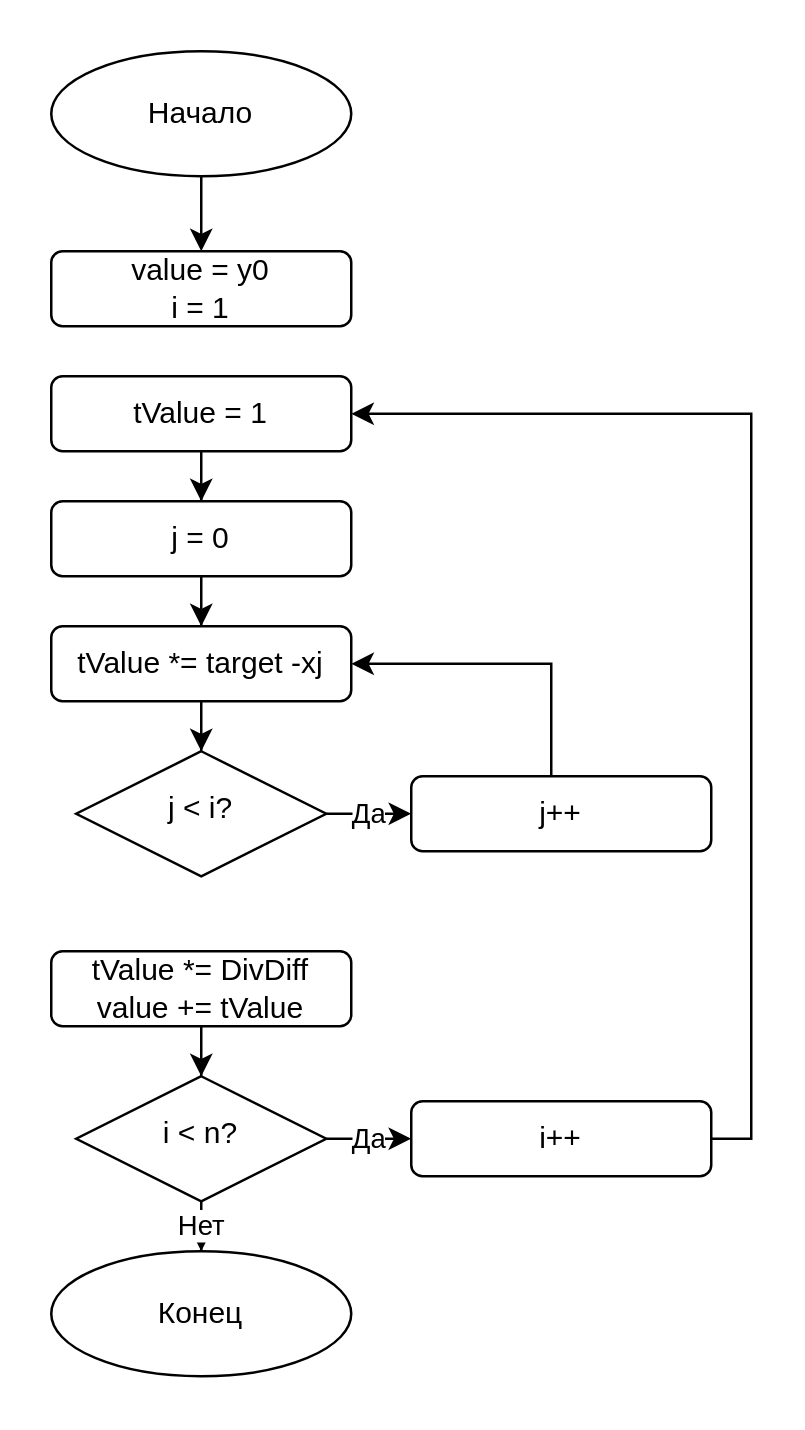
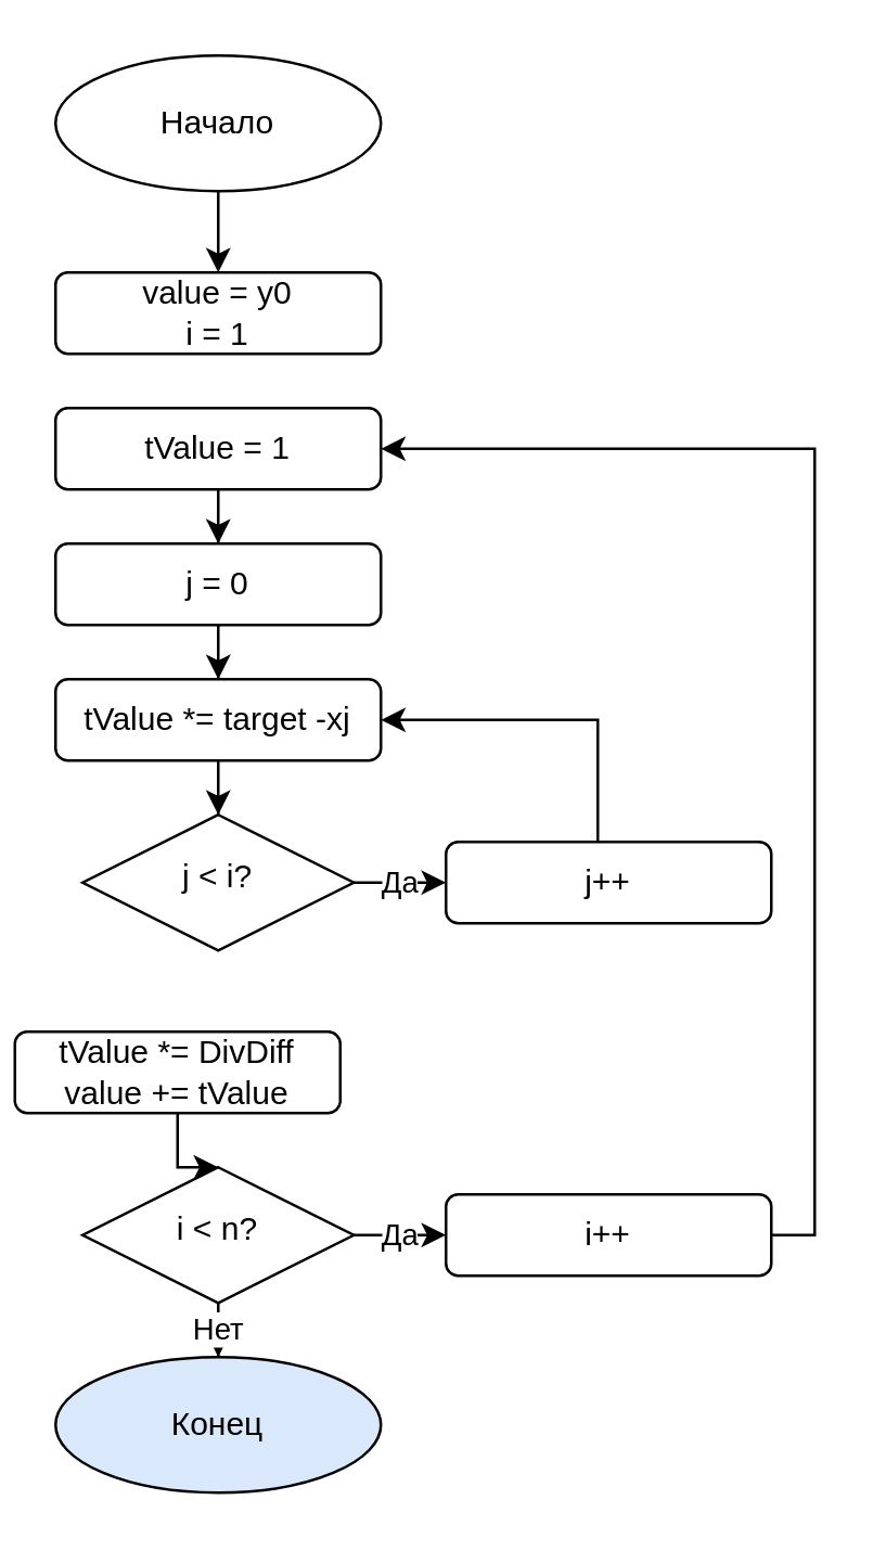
  <mxCell id="0" />
  <mxCell id="1" parent="0" />
  <mxCell id="2" value="Да" style="edgeStyle=orthogonalEdgeStyle;rounded=0;orthogonalLoop=1;jettySize=auto;html=1;entryX=0;entryY=0.5;entryDx=0;entryDy=0;" edge="1" parent="1" source="3" target="14"><mxGeometry relative="1" as="geometry" /></mxCell>
  <mxCell id="3" value="j &amp;lt; i?" style="rhombus;whiteSpace=wrap;html=1;shadow=0;fontFamily=Helvetica;fontSize=12;align=center;strokeWidth=1;spacing=6;spacingTop=-4;" parent="1" vertex="1"><mxGeometry x="30" y="300" width="100" height="50" as="geometry" /></mxCell>
  <mxCell id="4" style="edgeStyle=orthogonalEdgeStyle;rounded=0;orthogonalLoop=1;jettySize=auto;html=1;entryX=0.5;entryY=0;entryDx=0;entryDy=0;" edge="1" parent="1" source="5" target="6"><mxGeometry relative="1" as="geometry" /></mxCell>
  <mxCell id="5" value="Начало" style="ellipse;whiteSpace=wrap;html=1;" vertex="1" parent="1"><mxGeometry x="20" y="20" width="120" height="50" as="geometry" /></mxCell>
  <mxCell id="6" value="value = y0&lt;div&gt;i = 1&lt;/div&gt;" style="rounded=1;whiteSpace=wrap;html=1;" vertex="1" parent="1"><mxGeometry x="20" y="100" width="120" height="30" as="geometry" /></mxCell>
  <mxCell id="7" style="edgeStyle=orthogonalEdgeStyle;rounded=0;orthogonalLoop=1;jettySize=auto;html=1;entryX=0.5;entryY=0;entryDx=0;entryDy=0;" edge="1" parent="1" source="8" target="10"><mxGeometry relative="1" as="geometry" /></mxCell>
  <mxCell id="8" value="tValue = 1" style="rounded=1;whiteSpace=wrap;html=1;" vertex="1" parent="1"><mxGeometry x="20" y="150" width="120" height="30" as="geometry" /></mxCell>
  <mxCell id="9" style="edgeStyle=orthogonalEdgeStyle;rounded=0;orthogonalLoop=1;jettySize=auto;html=1;entryX=0.5;entryY=0;entryDx=0;entryDy=0;" edge="1" parent="1" source="10" target="12"><mxGeometry relative="1" as="geometry" /></mxCell>
  <mxCell id="10" value="j = 0" style="rounded=1;whiteSpace=wrap;html=1;" vertex="1" parent="1"><mxGeometry x="20" y="200" width="120" height="30" as="geometry" /></mxCell>
  <mxCell id="11" style="edgeStyle=orthogonalEdgeStyle;rounded=0;orthogonalLoop=1;jettySize=auto;html=1;entryX=0.5;entryY=0;entryDx=0;entryDy=0;" edge="1" parent="1" source="12" target="3"><mxGeometry relative="1" as="geometry" /></mxCell>
  <mxCell id="12" value="tValue *= target -xj" style="rounded=1;whiteSpace=wrap;html=1;" vertex="1" parent="1"><mxGeometry x="20" y="250" width="120" height="30" as="geometry" /></mxCell>
  <mxCell id="13" style="edgeStyle=orthogonalEdgeStyle;rounded=0;orthogonalLoop=1;jettySize=auto;html=1;entryX=1;entryY=0.5;entryDx=0;entryDy=0;" edge="1" parent="1" source="14" target="12"><mxGeometry relative="1" as="geometry"><Array as="points"><mxPoint x="220" y="265" /></Array></mxGeometry></mxCell>
  <mxCell id="14" value="j++" style="rounded=1;whiteSpace=wrap;html=1;" vertex="1" parent="1"><mxGeometry x="164" y="310" width="120" height="30" as="geometry" /></mxCell>
  <mxCell id="15" style="edgeStyle=orthogonalEdgeStyle;rounded=0;orthogonalLoop=1;jettySize=auto;html=1;entryX=0.5;entryY=0;entryDx=0;entryDy=0;" edge="1" parent="1" source="16" target="19"><mxGeometry relative="1" as="geometry" /></mxCell>
- <mxCell id="16" value="tValue *= DivDiff&lt;div&gt;value += tValue&lt;/div&gt;" style="rounded=1;whiteSpace=wrap;html=1;" vertex="1" parent="1"><mxGeometry x="20" y="380" width="120" height="30" as="geometry" /></mxCell>
+ <mxCell id="16" value="tValue *= DivDiff&lt;div&gt;value += tValue&lt;/div&gt;" style="rounded=1;whiteSpace=wrap;html=1;" vertex="1" parent="1"><mxGeometry x="5" y="380" width="120" height="30" as="geometry" /></mxCell>
  <mxCell id="17" value="Да" style="edgeStyle=orthogonalEdgeStyle;rounded=0;orthogonalLoop=1;jettySize=auto;html=1;entryX=0;entryY=0.5;entryDx=0;entryDy=0;" edge="1" parent="1" source="19" target="21"><mxGeometry relative="1" as="geometry" /></mxCell>
  <mxCell id="18" value="Нет" style="edgeStyle=orthogonalEdgeStyle;rounded=0;orthogonalLoop=1;jettySize=auto;html=1;entryX=0.5;entryY=0;entryDx=0;entryDy=0;" edge="1" parent="1" source="19" target="22"><mxGeometry relative="1" as="geometry" /></mxCell>
  <mxCell id="19" value="i &amp;lt; n?" style="rhombus;whiteSpace=wrap;html=1;shadow=0;fontFamily=Helvetica;fontSize=12;align=center;strokeWidth=1;spacing=6;spacingTop=-4;" vertex="1" parent="1"><mxGeometry x="30" y="430" width="100" height="50" as="geometry" /></mxCell>
  <mxCell id="20" style="edgeStyle=orthogonalEdgeStyle;rounded=0;orthogonalLoop=1;jettySize=auto;html=1;entryX=1;entryY=0.5;entryDx=0;entryDy=0;" edge="1" parent="1" source="21" target="8"><mxGeometry relative="1" as="geometry"><Array as="points"><mxPoint x="300" y="455" /><mxPoint x="300" y="165" /></Array></mxGeometry></mxCell>
  <mxCell id="21" value="i++" style="rounded=1;whiteSpace=wrap;html=1;" vertex="1" parent="1"><mxGeometry x="164" y="440" width="120" height="30" as="geometry" /></mxCell>
- <mxCell id="22" value="Конец" style="ellipse;whiteSpace=wrap;html=1;" vertex="1" parent="1"><mxGeometry x="20" y="500" width="120" height="50" as="geometry" /></mxCell>
+ <mxCell id="22" value="Конец" style="ellipse;whiteSpace=wrap;html=1;fillColor=#dae8fc;" vertex="1" parent="1"><mxGeometry x="20" y="500" width="120" height="50" as="geometry" /></mxCell>
